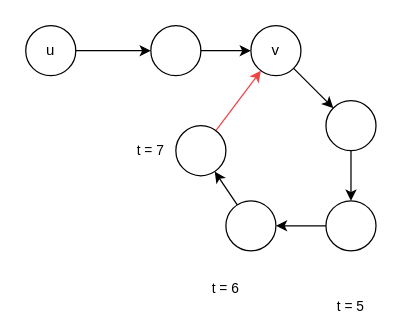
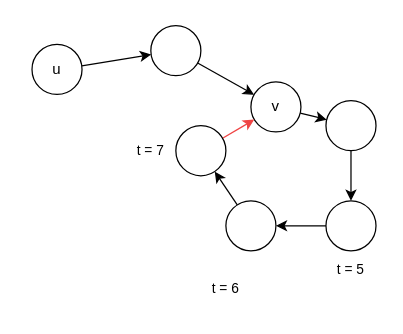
  <mxCell id="0" />
  <mxCell id="1" parent="0" />
  <mxCell id="2" style="rounded=0;orthogonalLoop=1;jettySize=auto;html=1;" edge="1" parent="1" source="3" target="5"><mxGeometry relative="1" as="geometry" /></mxCell>
- <mxCell id="3" value="u" style="ellipse;whiteSpace=wrap;html=1;aspect=fixed;fillColor=none;" vertex="1" parent="1"><mxGeometry x="20" y="20" width="40" height="40" as="geometry" /></mxCell>
+ <mxCell id="3" value="u" style="ellipse;whiteSpace=wrap;html=1;aspect=fixed;fillColor=none;" vertex="1" parent="1"><mxGeometry x="25" y="35" width="40" height="40" as="geometry" /></mxCell>
  <mxCell id="4" style="edgeStyle=none;shape=connector;rounded=0;orthogonalLoop=1;jettySize=auto;html=1;strokeColor=default;align=center;verticalAlign=middle;fontFamily=Helvetica;fontSize=11;fontColor=default;labelBackgroundColor=default;endArrow=classic;" edge="1" parent="1" source="5" target="7"><mxGeometry relative="1" as="geometry" /></mxCell>
  <mxCell id="5" value="" style="ellipse;whiteSpace=wrap;html=1;aspect=fixed;fillColor=none;" vertex="1" parent="1"><mxGeometry x="120" y="20" width="40" height="40" as="geometry" /></mxCell>
  <mxCell id="6" style="edgeStyle=none;shape=connector;rounded=0;orthogonalLoop=1;jettySize=auto;html=1;strokeColor=default;align=center;verticalAlign=middle;fontFamily=Helvetica;fontSize=11;fontColor=default;labelBackgroundColor=default;endArrow=classic;" edge="1" parent="1" source="7" target="9"><mxGeometry relative="1" as="geometry" /></mxCell>
- <mxCell id="7" value="v" style="ellipse;whiteSpace=wrap;html=1;aspect=fixed;fillColor=none;" vertex="1" parent="1"><mxGeometry x="200" y="20" width="40" height="40" as="geometry" /></mxCell>
+ <mxCell id="7" value="v" style="ellipse;whiteSpace=wrap;html=1;aspect=fixed;fillColor=none;" vertex="1" parent="1"><mxGeometry x="200" y="65" width="40" height="40" as="geometry" /></mxCell>
  <mxCell id="8" style="edgeStyle=none;shape=connector;rounded=0;orthogonalLoop=1;jettySize=auto;html=1;strokeColor=default;align=center;verticalAlign=middle;fontFamily=Helvetica;fontSize=11;fontColor=default;labelBackgroundColor=default;endArrow=classic;" edge="1" parent="1" source="9" target="11"><mxGeometry relative="1" as="geometry" /></mxCell>
  <mxCell id="9" value="" style="ellipse;whiteSpace=wrap;html=1;aspect=fixed;fillColor=none;" vertex="1" parent="1"><mxGeometry x="260" y="80" width="40" height="40" as="geometry" /></mxCell>
  <mxCell id="10" style="edgeStyle=none;shape=connector;rounded=0;orthogonalLoop=1;jettySize=auto;html=1;strokeColor=default;align=center;verticalAlign=middle;fontFamily=Helvetica;fontSize=11;fontColor=default;labelBackgroundColor=default;endArrow=classic;" edge="1" parent="1" source="11" target="13"><mxGeometry relative="1" as="geometry" /></mxCell>
  <mxCell id="11" value="" style="ellipse;whiteSpace=wrap;html=1;aspect=fixed;fillColor=none;" vertex="1" parent="1"><mxGeometry x="260" y="160" width="40" height="40" as="geometry" /></mxCell>
  <mxCell id="12" style="edgeStyle=none;shape=connector;rounded=0;orthogonalLoop=1;jettySize=auto;html=1;strokeColor=default;align=center;verticalAlign=middle;fontFamily=Helvetica;fontSize=11;fontColor=default;labelBackgroundColor=default;endArrow=classic;" edge="1" parent="1" source="13" target="15"><mxGeometry relative="1" as="geometry" /></mxCell>
  <mxCell id="13" value="" style="ellipse;whiteSpace=wrap;html=1;aspect=fixed;fillColor=none;" vertex="1" parent="1"><mxGeometry x="180" y="160" width="40" height="40" as="geometry" /></mxCell>
  <mxCell id="14" style="edgeStyle=none;shape=connector;rounded=0;orthogonalLoop=1;jettySize=auto;html=1;strokeColor=#ef4444;align=center;verticalAlign=middle;fontFamily=Helvetica;fontSize=11;fontColor=default;labelBackgroundColor=default;endArrow=classic;" edge="1" parent="1" source="15" target="7"><mxGeometry relative="1" as="geometry" /></mxCell>
  <mxCell id="15" value="" style="ellipse;whiteSpace=wrap;html=1;aspect=fixed;fillColor=none;" vertex="1" parent="1"><mxGeometry x="140" y="100" width="40" height="40" as="geometry" /></mxCell>
- <mxCell id="16" value="t = 5" style="text;html=1;align=center;verticalAlign=middle;whiteSpace=wrap;rounded=0;fontFamily=Helvetica;fontSize=11;fontColor=default;labelBackgroundColor=none;" vertex="1" parent="1"><mxGeometry x="260" y="230" width="40" height="30" as="geometry" /></mxCell>
+ <mxCell id="16" value="t = 5" style="text;html=1;align=center;verticalAlign=middle;whiteSpace=wrap;rounded=0;fontFamily=Helvetica;fontSize=11;fontColor=default;labelBackgroundColor=none;" vertex="1" parent="1"><mxGeometry x="260" y="200" width="40" height="30" as="geometry" /></mxCell>
  <mxCell id="17" value="t = 6" style="text;html=1;align=center;verticalAlign=middle;whiteSpace=wrap;rounded=0;fontFamily=Helvetica;fontSize=11;fontColor=default;labelBackgroundColor=none;" vertex="1" parent="1"><mxGeometry x="160" y="215" width="40" height="30" as="geometry" /></mxCell>
  <mxCell id="18" value="t = 7" style="text;html=1;align=center;verticalAlign=middle;whiteSpace=wrap;rounded=0;fontFamily=Helvetica;fontSize=11;fontColor=default;labelBackgroundColor=none;" vertex="1" parent="1"><mxGeometry x="100" y="105" width="40" height="30" as="geometry" /></mxCell>
